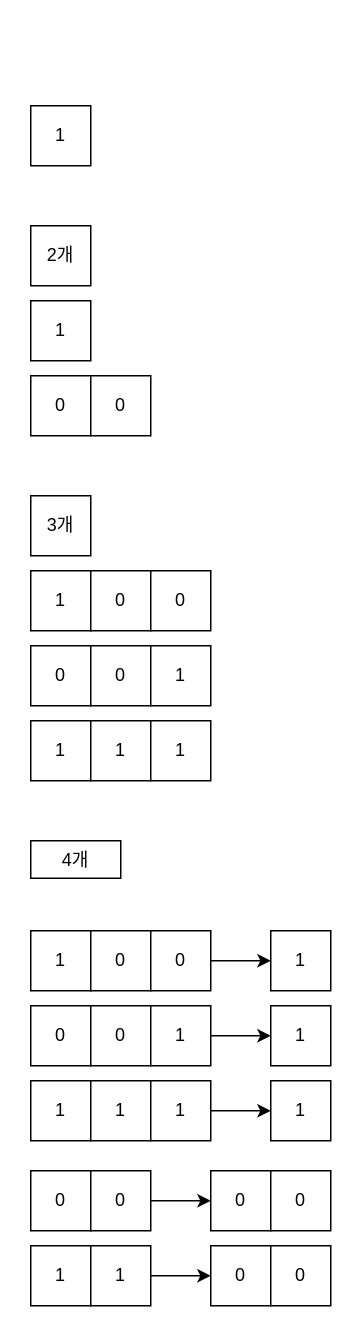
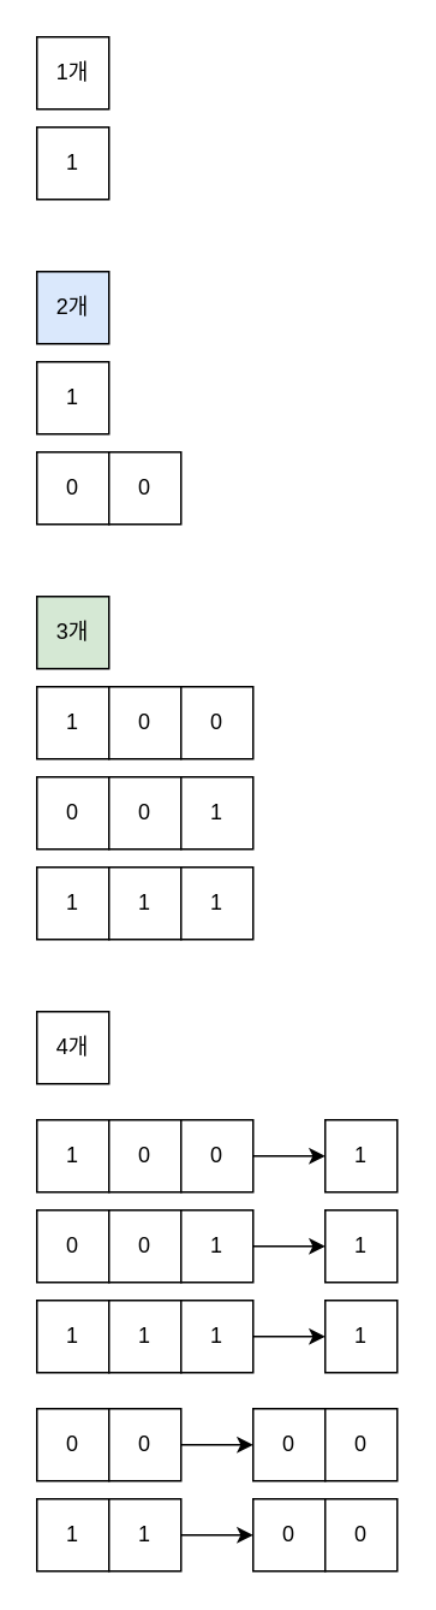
  <mxCell id="0" />
  <mxCell id="1" parent="0" />
+ <mxCell id="2" value="1개" style="rounded=0;whiteSpace=wrap;html=1;" vertex="1" parent="1"><mxGeometry x="20" y="20" width="40" height="40" as="geometry" /></mxCell>
  <mxCell id="3" value="1" style="rounded=0;whiteSpace=wrap;html=1;" vertex="1" parent="1"><mxGeometry x="20" y="70" width="40" height="40" as="geometry" /></mxCell>
- <mxCell id="4" value="2개" style="rounded=0;whiteSpace=wrap;html=1;" vertex="1" parent="1"><mxGeometry x="20" y="150" width="40" height="40" as="geometry" /></mxCell>
+ <mxCell id="4" value="2개" style="rounded=0;whiteSpace=wrap;html=1;fillColor=#dae8fc;" vertex="1" parent="1"><mxGeometry x="20" y="150" width="40" height="40" as="geometry" /></mxCell>
  <mxCell id="5" value="1" style="rounded=0;whiteSpace=wrap;html=1;" vertex="1" parent="1"><mxGeometry x="20" y="200" width="40" height="40" as="geometry" /></mxCell>
  <mxCell id="6" value="0" style="rounded=0;whiteSpace=wrap;html=1;" vertex="1" parent="1"><mxGeometry x="20" y="250" width="40" height="40" as="geometry" /></mxCell>
  <mxCell id="7" value="0" style="rounded=0;whiteSpace=wrap;html=1;" vertex="1" parent="1"><mxGeometry x="60" y="250" width="40" height="40" as="geometry" /></mxCell>
- <mxCell id="8" value="3개" style="rounded=0;whiteSpace=wrap;html=1;" vertex="1" parent="1"><mxGeometry x="20" y="330" width="40" height="40" as="geometry" /></mxCell>
+ <mxCell id="8" value="3개" style="rounded=0;whiteSpace=wrap;html=1;fillColor=#d5e8d4;" vertex="1" parent="1"><mxGeometry x="20" y="330" width="40" height="40" as="geometry" /></mxCell>
  <mxCell id="9" value="1" style="rounded=0;whiteSpace=wrap;html=1;" vertex="1" parent="1"><mxGeometry x="20" y="380" width="40" height="40" as="geometry" /></mxCell>
  <mxCell id="10" value="0" style="rounded=0;whiteSpace=wrap;html=1;" vertex="1" parent="1"><mxGeometry x="20" y="430" width="40" height="40" as="geometry" /></mxCell>
  <mxCell id="11" value="0" style="rounded=0;whiteSpace=wrap;html=1;" vertex="1" parent="1"><mxGeometry x="60" y="430" width="40" height="40" as="geometry" /></mxCell>
  <mxCell id="12" value="0" style="rounded=0;whiteSpace=wrap;html=1;" vertex="1" parent="1"><mxGeometry x="60" y="380" width="40" height="40" as="geometry" /></mxCell>
  <mxCell id="13" value="0" style="rounded=0;whiteSpace=wrap;html=1;" vertex="1" parent="1"><mxGeometry x="100" y="380" width="40" height="40" as="geometry" /></mxCell>
  <mxCell id="14" value="1" style="rounded=0;whiteSpace=wrap;html=1;" vertex="1" parent="1"><mxGeometry x="100" y="430" width="40" height="40" as="geometry" /></mxCell>
  <mxCell id="15" value="1" style="rounded=0;whiteSpace=wrap;html=1;" vertex="1" parent="1"><mxGeometry x="20" y="480" width="40" height="40" as="geometry" /></mxCell>
  <mxCell id="16" value="1" style="rounded=0;whiteSpace=wrap;html=1;" vertex="1" parent="1"><mxGeometry x="60" y="480" width="40" height="40" as="geometry" /></mxCell>
  <mxCell id="17" value="1" style="rounded=0;whiteSpace=wrap;html=1;" vertex="1" parent="1"><mxGeometry x="100" y="480" width="40" height="40" as="geometry" /></mxCell>
- <mxCell id="18" value="4개" style="rounded=0;whiteSpace=wrap;html=1;" vertex="1" parent="1"><mxGeometry x="20" y="560" width="60" height="25" as="geometry" /></mxCell>
+ <mxCell id="18" value="4개" style="rounded=0;whiteSpace=wrap;html=1;" vertex="1" parent="1"><mxGeometry x="20" y="560" width="40" height="40" as="geometry" /></mxCell>
  <mxCell id="19" value="1" style="rounded=0;whiteSpace=wrap;html=1;" vertex="1" parent="1"><mxGeometry x="20" y="620" width="40" height="40" as="geometry" /></mxCell>
  <mxCell id="20" value="0" style="rounded=0;whiteSpace=wrap;html=1;" vertex="1" parent="1"><mxGeometry x="20" y="670" width="40" height="40" as="geometry" /></mxCell>
  <mxCell id="21" value="0" style="rounded=0;whiteSpace=wrap;html=1;" vertex="1" parent="1"><mxGeometry x="60" y="670" width="40" height="40" as="geometry" /></mxCell>
  <mxCell id="22" value="0" style="rounded=0;whiteSpace=wrap;html=1;" vertex="1" parent="1"><mxGeometry x="60" y="620" width="40" height="40" as="geometry" /></mxCell>
  <mxCell id="23" style="edgeStyle=orthogonalEdgeStyle;rounded=0;orthogonalLoop=1;jettySize=auto;html=1;entryX=0;entryY=0.5;entryDx=0;entryDy=0;" edge="1" parent="1" source="24" target="31"><mxGeometry relative="1" as="geometry" /></mxCell>
  <mxCell id="24" value="0" style="rounded=0;whiteSpace=wrap;html=1;" vertex="1" parent="1"><mxGeometry x="100" y="620" width="40" height="40" as="geometry" /></mxCell>
  <mxCell id="25" style="edgeStyle=orthogonalEdgeStyle;rounded=0;orthogonalLoop=1;jettySize=auto;html=1;entryX=0;entryY=0.5;entryDx=0;entryDy=0;" edge="1" parent="1" source="26" target="32"><mxGeometry relative="1" as="geometry" /></mxCell>
  <mxCell id="26" value="1" style="rounded=0;whiteSpace=wrap;html=1;" vertex="1" parent="1"><mxGeometry x="100" y="670" width="40" height="40" as="geometry" /></mxCell>
  <mxCell id="27" value="1" style="rounded=0;whiteSpace=wrap;html=1;" vertex="1" parent="1"><mxGeometry x="20" y="720" width="40" height="40" as="geometry" /></mxCell>
  <mxCell id="28" value="1" style="rounded=0;whiteSpace=wrap;html=1;" vertex="1" parent="1"><mxGeometry x="60" y="720" width="40" height="40" as="geometry" /></mxCell>
  <mxCell id="29" style="edgeStyle=orthogonalEdgeStyle;rounded=0;orthogonalLoop=1;jettySize=auto;html=1;entryX=0;entryY=0.5;entryDx=0;entryDy=0;" edge="1" parent="1" source="30" target="33"><mxGeometry relative="1" as="geometry" /></mxCell>
  <mxCell id="30" value="1" style="rounded=0;whiteSpace=wrap;html=1;" vertex="1" parent="1"><mxGeometry x="100" y="720" width="40" height="40" as="geometry" /></mxCell>
  <mxCell id="31" value="1" style="rounded=0;whiteSpace=wrap;html=1;" vertex="1" parent="1"><mxGeometry x="180" y="620" width="40" height="40" as="geometry" /></mxCell>
  <mxCell id="32" value="1" style="rounded=0;whiteSpace=wrap;html=1;" vertex="1" parent="1"><mxGeometry x="180" y="670" width="40" height="40" as="geometry" /></mxCell>
  <mxCell id="33" value="1" style="rounded=0;whiteSpace=wrap;html=1;" vertex="1" parent="1"><mxGeometry x="180" y="720" width="40" height="40" as="geometry" /></mxCell>
  <mxCell id="34" value="0" style="rounded=0;whiteSpace=wrap;html=1;" vertex="1" parent="1"><mxGeometry x="140" y="780" width="40" height="40" as="geometry" /></mxCell>
  <mxCell id="35" value="0" style="rounded=0;whiteSpace=wrap;html=1;" vertex="1" parent="1"><mxGeometry x="180" y="780" width="40" height="40" as="geometry" /></mxCell>
  <mxCell id="36" value="0" style="rounded=0;whiteSpace=wrap;html=1;" vertex="1" parent="1"><mxGeometry x="20" y="780" width="40" height="40" as="geometry" /></mxCell>
  <mxCell id="37" style="edgeStyle=orthogonalEdgeStyle;rounded=0;orthogonalLoop=1;jettySize=auto;html=1;entryX=0;entryY=0.5;entryDx=0;entryDy=0;" edge="1" parent="1" source="38" target="34"><mxGeometry relative="1" as="geometry" /></mxCell>
  <mxCell id="38" value="0" style="rounded=0;whiteSpace=wrap;html=1;" vertex="1" parent="1"><mxGeometry x="60" y="780" width="40" height="40" as="geometry" /></mxCell>
  <mxCell id="39" value="1" style="rounded=0;whiteSpace=wrap;html=1;" vertex="1" parent="1"><mxGeometry x="20" y="830" width="40" height="40" as="geometry" /></mxCell>
  <mxCell id="40" style="edgeStyle=orthogonalEdgeStyle;rounded=0;orthogonalLoop=1;jettySize=auto;html=1;entryX=0;entryY=0.5;entryDx=0;entryDy=0;" edge="1" parent="1" source="41" target="42"><mxGeometry relative="1" as="geometry" /></mxCell>
  <mxCell id="41" value="1" style="rounded=0;whiteSpace=wrap;html=1;" vertex="1" parent="1"><mxGeometry x="60" y="830" width="40" height="40" as="geometry" /></mxCell>
  <mxCell id="42" value="0" style="rounded=0;whiteSpace=wrap;html=1;" vertex="1" parent="1"><mxGeometry x="140" y="830" width="40" height="40" as="geometry" /></mxCell>
  <mxCell id="43" value="0" style="rounded=0;whiteSpace=wrap;html=1;" vertex="1" parent="1"><mxGeometry x="180" y="830" width="40" height="40" as="geometry" /></mxCell>
